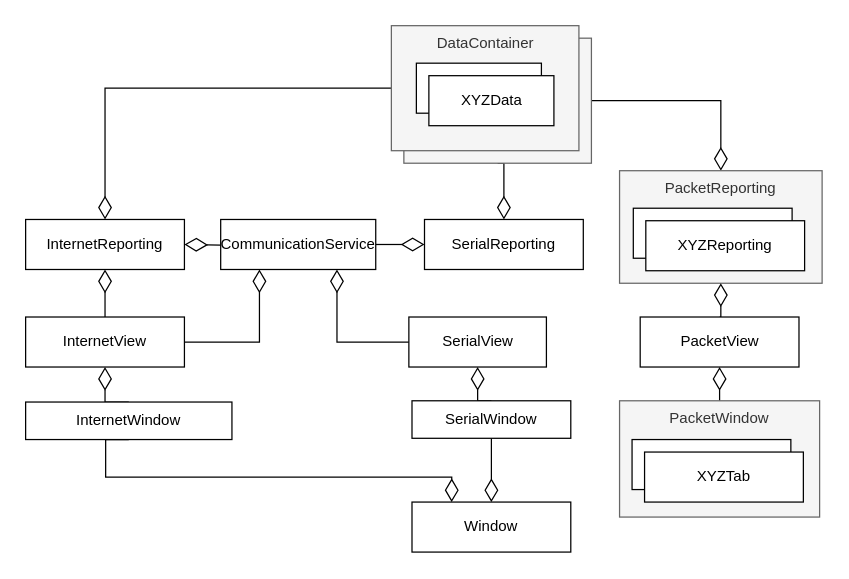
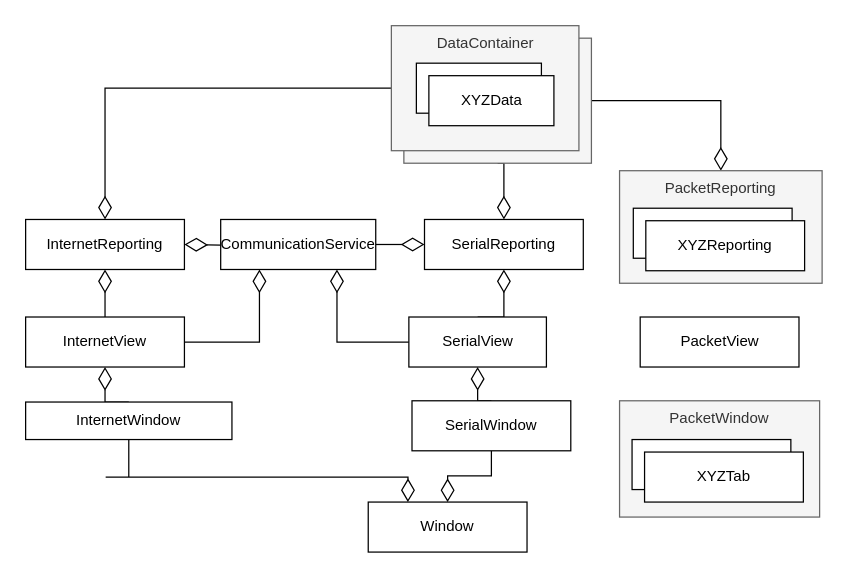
  <mxCell id="0" />
  <mxCell id="1" parent="0" />
  <mxCell id="2" style="edgeStyle=orthogonalEdgeStyle;rounded=0;orthogonalLoop=1;jettySize=auto;html=1;exitX=1;exitY=0.5;exitDx=0;exitDy=0;endArrow=diamondThin;endFill=0;endSize=16;" edge="1" parent="1" source="4" target="14"><mxGeometry relative="1" as="geometry" /></mxCell>
  <mxCell id="3" style="edgeStyle=orthogonalEdgeStyle;rounded=0;orthogonalLoop=1;jettySize=auto;html=1;exitX=0.5;exitY=1;exitDx=0;exitDy=0;entryX=0.5;entryY=0;entryDx=0;entryDy=0;endArrow=diamondThin;endFill=0;endSize=16;" edge="1" parent="1" source="4" target="12"><mxGeometry relative="1" as="geometry" /></mxCell>
  <mxCell id="4" value="DataContainer" style="rounded=0;whiteSpace=wrap;html=1;fillColor=#f5f5f5;strokeColor=#666666;fontColor=#333333;verticalAlign=top;" parent="1" vertex="1"><mxGeometry x="322.5" y="30" width="150" height="100" as="geometry" /></mxCell>
  <mxCell id="5" style="edgeStyle=orthogonalEdgeStyle;rounded=0;orthogonalLoop=1;jettySize=auto;html=1;exitX=0;exitY=0.5;exitDx=0;exitDy=0;endArrow=diamondThin;endFill=0;endSize=16;" edge="1" parent="1" source="6" target="13"><mxGeometry relative="1" as="geometry" /></mxCell>
  <mxCell id="6" value="DataContainer" style="rounded=0;whiteSpace=wrap;html=1;fillColor=#f5f5f5;strokeColor=#666666;fontColor=#333333;verticalAlign=top;" parent="1" vertex="1"><mxGeometry x="312.5" y="20" width="150" height="100" as="geometry" /></mxCell>
  <mxCell id="7" value="XYZData" style="rounded=0;whiteSpace=wrap;html=1;" parent="1" vertex="1"><mxGeometry x="332.5" y="50" width="100" height="40" as="geometry" /></mxCell>
  <mxCell id="8" value="XYZData" style="rounded=0;whiteSpace=wrap;html=1;" parent="1" vertex="1"><mxGeometry x="342.5" y="60" width="100" height="40" as="geometry" /></mxCell>
  <mxCell id="9" style="edgeStyle=orthogonalEdgeStyle;rounded=0;orthogonalLoop=1;jettySize=auto;html=1;exitX=0;exitY=0.5;exitDx=0;exitDy=0;endArrow=diamondThin;endFill=0;endSize=16;" edge="1" parent="1" target="13"><mxGeometry relative="1" as="geometry"><mxPoint x="196" y="195" as="sourcePoint" /></mxGeometry></mxCell>
  <mxCell id="10" style="edgeStyle=orthogonalEdgeStyle;rounded=0;orthogonalLoop=1;jettySize=auto;html=1;exitX=1;exitY=0.5;exitDx=0;exitDy=0;entryX=0;entryY=0.5;entryDx=0;entryDy=0;endArrow=diamondThin;endFill=0;endSize=16;" edge="1" parent="1" source="11" target="12"><mxGeometry relative="1" as="geometry" /></mxCell>
  <mxCell id="11" value="CommunicationService" style="rounded=0;whiteSpace=wrap;html=1;" parent="1" vertex="1"><mxGeometry x="176" y="175" width="124" height="40" as="geometry" /></mxCell>
  <mxCell id="12" value="SerialReporting" style="rounded=0;whiteSpace=wrap;html=1;" parent="1" vertex="1"><mxGeometry x="339" y="175" width="127" height="40" as="geometry" /></mxCell>
  <mxCell id="13" value="InternetReporting" style="rounded=0;whiteSpace=wrap;html=1;" parent="1" vertex="1"><mxGeometry x="20" y="175" width="127" height="40" as="geometry" /></mxCell>
  <mxCell id="14" value="PacketReporting" style="rounded=0;whiteSpace=wrap;html=1;verticalAlign=top;fillColor=#f5f5f5;strokeColor=#666666;fontColor=#333333;" parent="1" vertex="1"><mxGeometry x="495" y="136" width="162" height="90" as="geometry" /></mxCell>
- <mxCell id="15" value="Window" style="rounded=0;whiteSpace=wrap;html=1;" parent="1" vertex="1"><mxGeometry x="329" y="401" width="127" height="40" as="geometry" /></mxCell>
+ <mxCell id="15" value="Window" style="rounded=0;whiteSpace=wrap;html=1;" parent="1" vertex="1"><mxGeometry x="294" y="401" width="127" height="40" as="geometry" /></mxCell>
  <mxCell id="16" style="edgeStyle=orthogonalEdgeStyle;rounded=0;orthogonalLoop=1;jettySize=auto;html=1;exitX=0.5;exitY=0;exitDx=0;exitDy=0;entryX=0.5;entryY=1;entryDx=0;entryDy=0;endArrow=diamondThin;endFill=0;endSize=16;" edge="1" parent="1" source="18" target="13"><mxGeometry relative="1" as="geometry" /></mxCell>
  <mxCell id="17" style="edgeStyle=orthogonalEdgeStyle;rounded=0;orthogonalLoop=1;jettySize=auto;html=1;exitX=1;exitY=0.5;exitDx=0;exitDy=0;entryX=0.25;entryY=1;entryDx=0;entryDy=0;endArrow=diamondThin;endFill=0;endSize=16;" edge="1" parent="1" source="18" target="11"><mxGeometry relative="1" as="geometry" /></mxCell>
  <mxCell id="18" value="InternetView" style="rounded=0;whiteSpace=wrap;html=1;" parent="1" vertex="1"><mxGeometry x="20" y="253" width="127" height="40" as="geometry" /></mxCell>
  <mxCell id="19" style="edgeStyle=orthogonalEdgeStyle;rounded=0;orthogonalLoop=1;jettySize=auto;html=1;exitX=0.5;exitY=0;exitDx=0;exitDy=0;entryX=0.5;entryY=1;entryDx=0;entryDy=0;endArrow=diamondThin;endFill=0;endSize=16;" edge="1" parent="1" source="21" target="18"><mxGeometry relative="1" as="geometry" /></mxCell>
  <mxCell id="20" style="edgeStyle=orthogonalEdgeStyle;rounded=0;orthogonalLoop=1;jettySize=auto;html=1;exitX=0.5;exitY=1;exitDx=0;exitDy=0;entryX=0.25;entryY=0;entryDx=0;entryDy=0;endArrow=diamondThin;endFill=0;endSize=16;" edge="1" parent="1" source="21" target="15"><mxGeometry relative="1" as="geometry"><Array as="points"><mxPoint x="84" y="381" /><mxPoint x="361" y="381" /></Array></mxGeometry></mxCell>
  <mxCell id="21" value="InternetWindow" style="rounded=0;whiteSpace=wrap;html=1;" parent="1" vertex="1"><mxGeometry x="20" y="321" width="165" height="30" as="geometry" /></mxCell>
+ <mxCell id="22" style="edgeStyle=orthogonalEdgeStyle;rounded=0;orthogonalLoop=1;jettySize=auto;html=1;exitX=0.5;exitY=0;exitDx=0;exitDy=0;entryX=0.5;entryY=1;entryDx=0;entryDy=0;endArrow=diamondThin;endFill=0;endSize=16;" edge="1" parent="1" source="24" target="12"><mxGeometry relative="1" as="geometry" /></mxCell>
  <mxCell id="23" style="edgeStyle=orthogonalEdgeStyle;rounded=0;orthogonalLoop=1;jettySize=auto;html=1;exitX=0;exitY=0.5;exitDx=0;exitDy=0;entryX=0.75;entryY=1;entryDx=0;entryDy=0;endArrow=diamondThin;endFill=0;endSize=16;" edge="1" parent="1" source="24" target="11"><mxGeometry relative="1" as="geometry" /></mxCell>
  <mxCell id="24" value="SerialView" style="rounded=0;whiteSpace=wrap;html=1;" parent="1" vertex="1"><mxGeometry x="326.5" y="253" width="110" height="40" as="geometry" /></mxCell>
  <mxCell id="25" style="edgeStyle=orthogonalEdgeStyle;rounded=0;orthogonalLoop=1;jettySize=auto;html=1;exitX=0.5;exitY=0;exitDx=0;exitDy=0;entryX=0.5;entryY=1;entryDx=0;entryDy=0;endArrow=diamondThin;endFill=0;endSize=16;" edge="1" parent="1" source="27" target="24"><mxGeometry relative="1" as="geometry" /></mxCell>
  <mxCell id="26" style="edgeStyle=orthogonalEdgeStyle;rounded=0;orthogonalLoop=1;jettySize=auto;html=1;exitX=0.5;exitY=1;exitDx=0;exitDy=0;entryX=0.5;entryY=0;entryDx=0;entryDy=0;endArrow=diamondThin;endFill=0;endSize=16;" edge="1" parent="1" source="27" target="15"><mxGeometry relative="1" as="geometry" /></mxCell>
- <mxCell id="27" value="SerialWindow" style="rounded=0;whiteSpace=wrap;html=1;" parent="1" vertex="1"><mxGeometry x="329" y="320" width="127" height="30" as="geometry" /></mxCell>
- <mxCell id="28" style="edgeStyle=orthogonalEdgeStyle;rounded=0;orthogonalLoop=1;jettySize=auto;html=1;exitX=0.5;exitY=0;exitDx=0;exitDy=0;entryX=0.5;entryY=1;entryDx=0;entryDy=0;endArrow=diamondThin;endFill=0;endSize=16;" edge="1" parent="1" source="29" target="14"><mxGeometry relative="1" as="geometry" /></mxCell>
+ <mxCell id="27" value="SerialWindow" style="rounded=0;whiteSpace=wrap;html=1;" parent="1" vertex="1"><mxGeometry x="329" y="320" width="127" height="40" as="geometry" /></mxCell>
  <mxCell id="29" value="PacketView" style="rounded=0;whiteSpace=wrap;html=1;" parent="1" vertex="1"><mxGeometry x="511.5" y="253" width="127" height="40" as="geometry" /></mxCell>
- <mxCell id="30" style="edgeStyle=orthogonalEdgeStyle;rounded=0;orthogonalLoop=1;jettySize=auto;html=1;exitX=0.5;exitY=0;exitDx=0;exitDy=0;entryX=0.5;entryY=1;entryDx=0;entryDy=0;endArrow=diamondThin;endFill=0;endSize=16;" edge="1" parent="1" source="31" target="29"><mxGeometry relative="1" as="geometry" /></mxCell>
  <mxCell id="31" value="PacketWindow" style="rounded=0;whiteSpace=wrap;html=1;fillColor=#f5f5f5;strokeColor=#666666;fontColor=#333333;verticalAlign=top;" parent="1" vertex="1"><mxGeometry x="495" y="320" width="160" height="93" as="geometry" /></mxCell>
  <mxCell id="32" value="XYZReporting&lt;span style=&quot;color: rgba(0 , 0 , 0 , 0) ; font-family: monospace ; font-size: 0px ; white-space: nowrap&quot;&gt;%3CmxGraphModel%3E%3Croot%3E%3CmxCell%20id%3D%220%22%2F%3E%3CmxCell%20id%3D%221%22%20parent%3D%220%22%2F%3E%3CmxCell%20id%3D%222%22%20value%3D%22PacketReporting%22%20style%3D%22rounded%3D0%3BwhiteSpace%3Dwrap%3Bhtml%3D1%3B%22%20vertex%3D%221%22%20parent%3D%221%22%3E%3CmxGeometry%20x%3D%22620%22%20y%3D%22460%22%20width%3D%22127%22%20height%3D%2240%22%20as%3D%22geometry%22%2F%3E%3C%2FmxCell%3E%3C%2Froot%3E%3C%2FmxGraphModel%3E&lt;/span&gt;" style="rounded=0;whiteSpace=wrap;html=1;" parent="1" vertex="1"><mxGeometry x="506" y="166" width="127" height="40" as="geometry" /></mxCell>
  <mxCell id="33" value="XYZReporting&lt;span style=&quot;color: rgba(0 , 0 , 0 , 0) ; font-family: monospace ; font-size: 0px ; white-space: nowrap&quot;&gt;%3CmxGraphModel%3E%3Croot%3E%3CmxCell%20id%3D%220%22%2F%3E%3CmxCell%20id%3D%221%22%20parent%3D%220%22%2F%3E%3CmxCell%20id%3D%222%22%20value%3D%22PacketReporting%22%20style%3D%22rounded%3D0%3BwhiteSpace%3Dwrap%3Bhtml%3D1%3B%22%20vertex%3D%221%22%20parent%3D%221%22%3E%3CmxGeometry%20x%3D%22620%22%20y%3D%22460%22%20width%3D%22127%22%20height%3D%2240%22%20as%3D%22geometry%22%2F%3E%3C%2FmxCell%3E%3C%2Froot%3E%3C%2FmxGraphModel%3E&lt;/span&gt;" style="rounded=0;whiteSpace=wrap;html=1;" parent="1" vertex="1"><mxGeometry x="516" y="176" width="127" height="40" as="geometry" /></mxCell>
  <mxCell id="34" value="XYZTab" style="rounded=0;whiteSpace=wrap;html=1;" parent="1" vertex="1"><mxGeometry x="505" y="351" width="127" height="40" as="geometry" /></mxCell>
  <mxCell id="35" value="XYZTab" style="rounded=0;whiteSpace=wrap;html=1;" parent="1" vertex="1"><mxGeometry x="515" y="361" width="127" height="40" as="geometry" /></mxCell>
